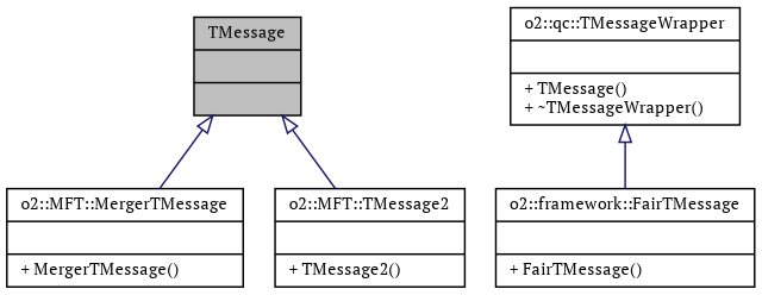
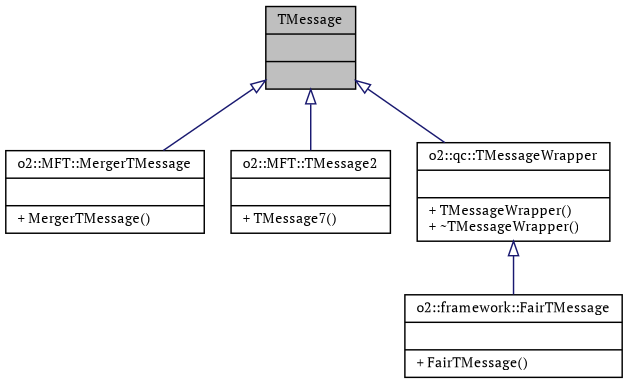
  digraph {
    fontname="PT Serif"
    node [color=black fontname="PT Serif" fontsize=10 shape=record]
    edge [arrowtail=onormal color=midnightblue dir=back fontname="PT Serif" fontsize=10 labelfontname=Helvetica labelfontsize=10 style=solid]
    n1 [fillcolor=grey75 fontcolor=black height=0.2 label="{TMessage\n||}" style=filled width=0.4]
    n2 [height=0.2 label="{o2::MFT::MergerTMessage\n||+ MergerTMessage()\l}" width=0.4]
-   n3 [height=0.2 label="{o2::MFT::TMessage2\n||+ TMessage2()\l}" width=0.4]
-   n4 [height=0.2 label="{o2::qc::TMessageWrapper\n||+ TMessage()\l+ ~TMessageWrapper()\l}" width=0.4]
+   n3 [height=0.2 label="{o2::MFT::TMessage2\n||+ TMessage7()\l}" width=0.4]
+   n4 [height=0.2 label="{o2::qc::TMessageWrapper\n||+ TMessageWrapper()\l+ ~TMessageWrapper()\l}" width=0.4]
    n5 [height=0.2 label="{o2::framework::FairTMessage\n||+ FairTMessage()\l}" width=0.4]
    n1 -> n2
    n1 -> n3
+   n1 -> n4
    n4 -> n5
  }
